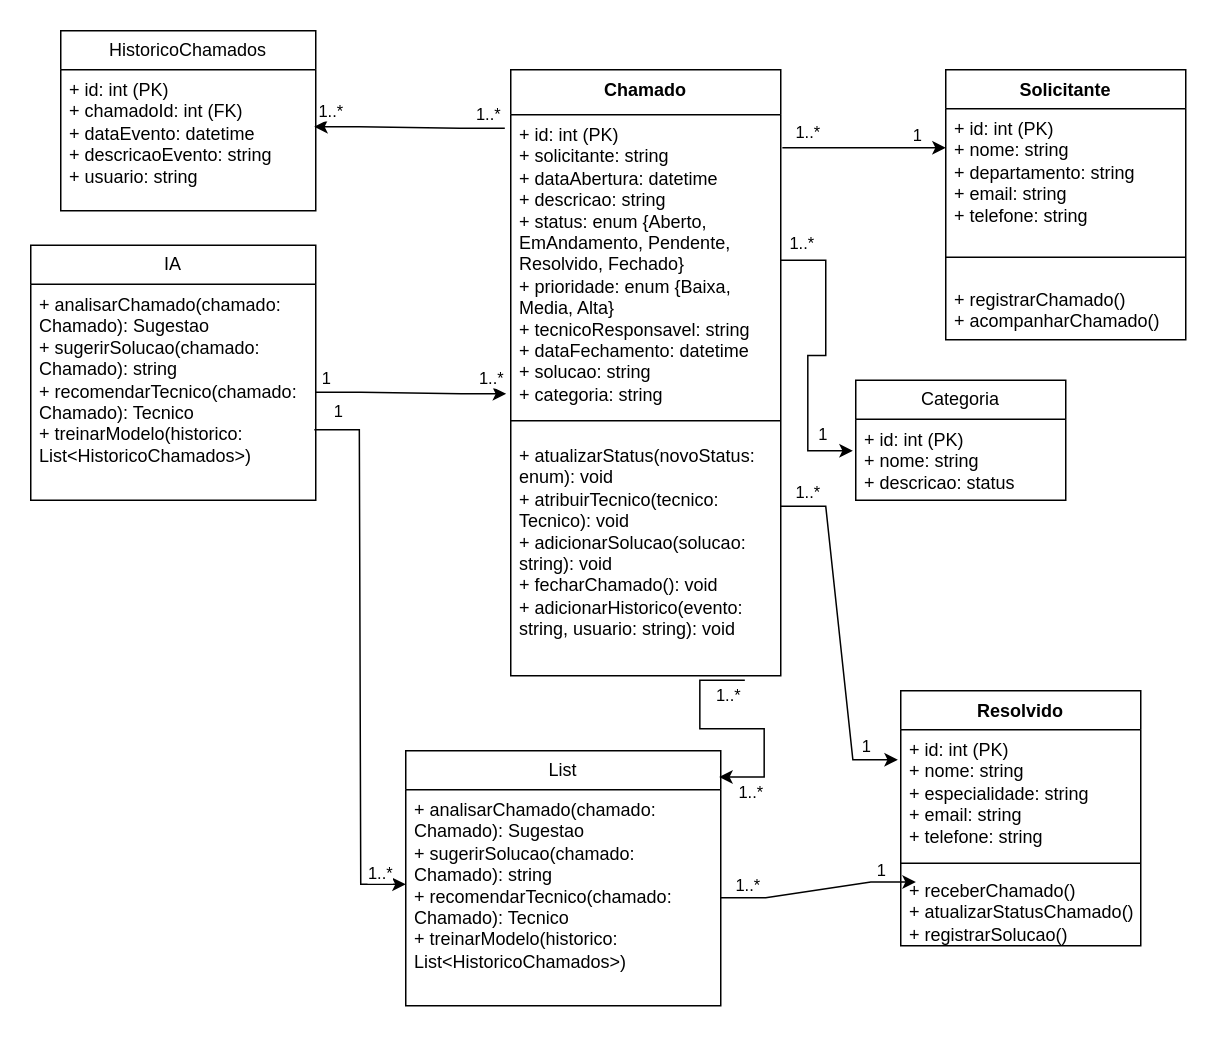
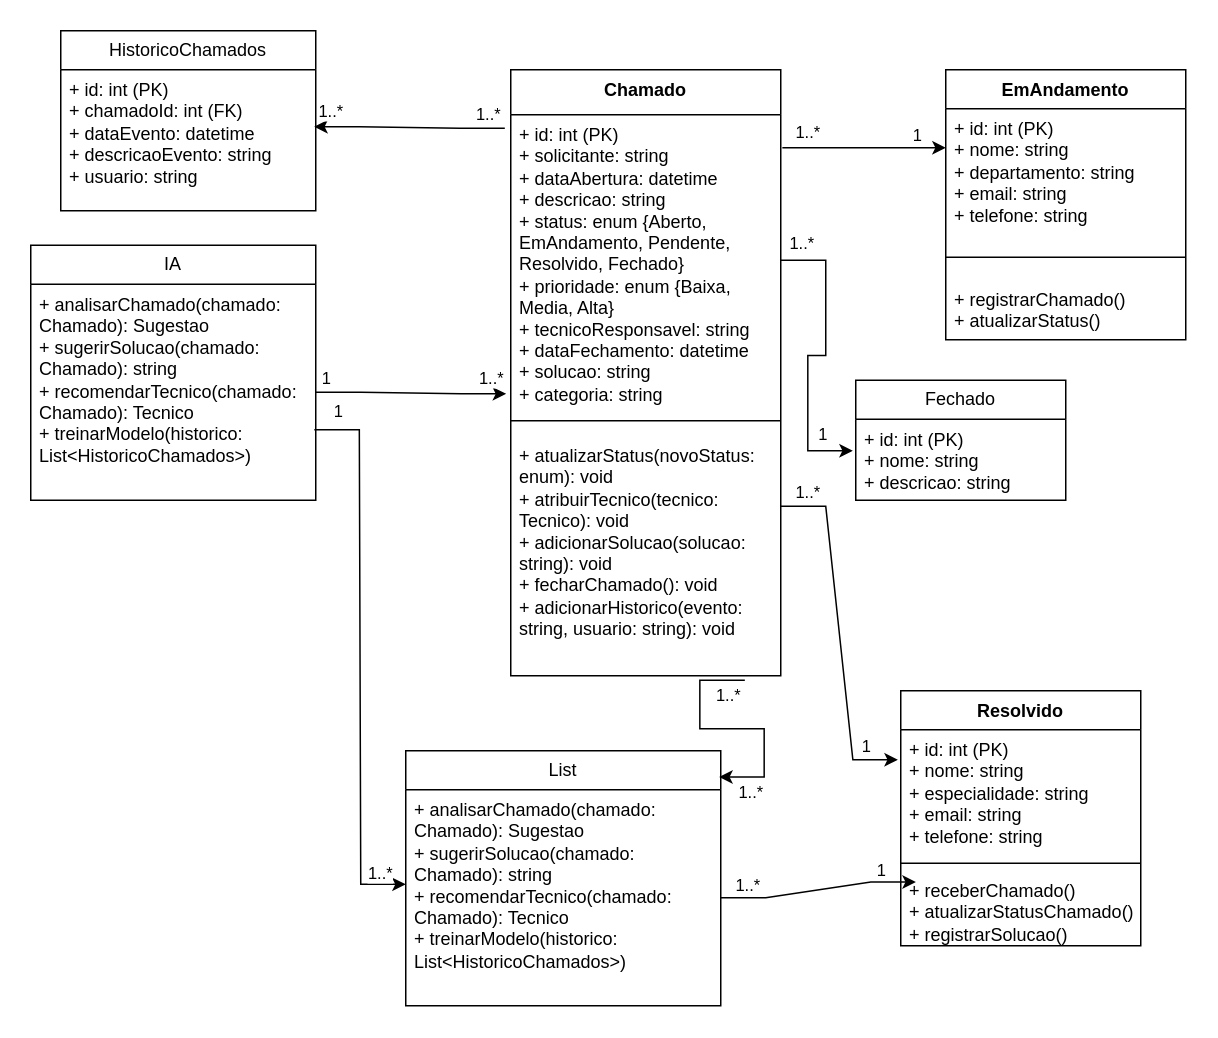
  <mxCell id="0" />
  <mxCell id="1" parent="0" />
  <mxCell id="2" value="Chamado" style="swimlane;fontStyle=1;align=center;verticalAlign=top;childLayout=stackLayout;horizontal=1;startSize=30;horizontalStack=0;resizeParent=1;resizeParentMax=0;resizeLast=0;collapsible=1;marginBottom=0;whiteSpace=wrap;html=1;" vertex="1" parent="1"><mxGeometry x="340" y="46" width="180" height="404" as="geometry" /></mxCell>
  <mxCell id="3" value="+ id: int (PK)&lt;br/&gt;    + solicitante: string&lt;br/&gt;    + dataAbertura: datetime&lt;br/&gt;    + descricao: string&lt;br/&gt;    + status: enum {Aberto, EmAndamento, Pendente, Resolvido, Fechado}&lt;br/&gt;    + prioridade: enum {Baixa, Media, Alta}&lt;br/&gt;    + tecnicoResponsavel: string&lt;br/&gt;    + dataFechamento: datetime&lt;br/&gt;    + solucao: string&lt;br/&gt;    + categoria: string" style="text;strokeColor=none;fillColor=none;align=left;verticalAlign=top;spacingLeft=4;spacingRight=4;overflow=hidden;rotatable=0;points=[[0,0.5],[1,0.5]];portConstraint=eastwest;whiteSpace=wrap;html=1;" vertex="1" parent="2"><mxGeometry y="30" width="180" height="194" as="geometry" /></mxCell>
  <mxCell id="4" value="" style="line;strokeWidth=1;fillColor=none;align=left;verticalAlign=middle;spacingTop=-1;spacingLeft=3;spacingRight=3;rotatable=0;labelPosition=right;points=[];portConstraint=eastwest;strokeColor=inherit;" vertex="1" parent="2"><mxGeometry y="224" width="180" height="20" as="geometry" /></mxCell>
  <mxCell id="5" value="+ atualizarStatus(novoStatus: enum): void&lt;br/&gt;    + atribuirTecnico(tecnico: Tecnico): void&lt;br/&gt;    + adicionarSolucao(solucao: string): void&lt;br/&gt;    + fecharChamado(): void&lt;br/&gt;    + adicionarHistorico(evento: string, usuario: string): void" style="text;strokeColor=none;fillColor=none;align=left;verticalAlign=top;spacingLeft=4;spacingRight=4;overflow=hidden;rotatable=0;points=[[0,0.5],[1,0.5]];portConstraint=eastwest;whiteSpace=wrap;html=1;" vertex="1" parent="2"><mxGeometry y="244" width="180" height="160" as="geometry" /></mxCell>
- <mxCell id="6" value="Solicitante" style="swimlane;fontStyle=1;align=center;verticalAlign=top;childLayout=stackLayout;horizontal=1;startSize=26;horizontalStack=0;resizeParent=1;resizeParentMax=0;resizeLast=0;collapsible=1;marginBottom=0;whiteSpace=wrap;html=1;" vertex="1" parent="1"><mxGeometry x="630" y="46" width="160" height="180" as="geometry" /></mxCell>
+ <mxCell id="6" value="EmAndamento" style="swimlane;fontStyle=1;align=center;verticalAlign=top;childLayout=stackLayout;horizontal=1;startSize=26;horizontalStack=0;resizeParent=1;resizeParentMax=0;resizeLast=0;collapsible=1;marginBottom=0;whiteSpace=wrap;html=1;" vertex="1" parent="1"><mxGeometry x="630" y="46" width="160" height="180" as="geometry" /></mxCell>
  <mxCell id="7" value="+ id: int (PK)&lt;br/&gt;    + nome: string&lt;br/&gt;    + departamento: string&lt;br/&gt;    + email: string&lt;br/&gt;    + telefone: string&lt;div&gt;&lt;br/&gt;&lt;/div&gt;" style="text;strokeColor=none;fillColor=none;align=left;verticalAlign=top;spacingLeft=4;spacingRight=4;overflow=hidden;rotatable=0;points=[[0,0.5],[1,0.5]];portConstraint=eastwest;whiteSpace=wrap;html=1;" vertex="1" parent="6"><mxGeometry y="26" width="160" height="84" as="geometry" /></mxCell>
  <mxCell id="8" value="" style="line;strokeWidth=1;fillColor=none;align=left;verticalAlign=middle;spacingTop=-1;spacingLeft=3;spacingRight=3;rotatable=0;labelPosition=right;points=[];portConstraint=eastwest;strokeColor=inherit;" vertex="1" parent="6"><mxGeometry y="110" width="160" height="30" as="geometry" /></mxCell>
- <mxCell id="9" value="+ registrarChamado()&amp;nbsp;&lt;div&gt;+ acompanharChamado()&lt;/div&gt;" style="text;strokeColor=none;fillColor=none;align=left;verticalAlign=top;spacingLeft=4;spacingRight=4;overflow=hidden;rotatable=0;points=[[0,0.5],[1,0.5]];portConstraint=eastwest;whiteSpace=wrap;html=1;" vertex="1" parent="6"><mxGeometry y="140" width="160" height="40" as="geometry" /></mxCell>
+ <mxCell id="9" value="+ registrarChamado()&amp;nbsp;&lt;div&gt;+ atualizarStatus()&lt;/div&gt;" style="text;strokeColor=none;fillColor=none;align=left;verticalAlign=top;spacingLeft=4;spacingRight=4;overflow=hidden;rotatable=0;points=[[0,0.5],[1,0.5]];portConstraint=eastwest;whiteSpace=wrap;html=1;" vertex="1" parent="6"><mxGeometry y="140" width="160" height="40" as="geometry" /></mxCell>
  <mxCell id="10" style="rounded=0;orthogonalLoop=1;jettySize=auto;html=1;exitX=1.006;exitY=0.113;exitDx=0;exitDy=0;exitPerimeter=0;" edge="1" parent="1" source="3"><mxGeometry relative="1" as="geometry"><mxPoint x="530" y="165.068" as="sourcePoint" /><mxPoint x="630" y="98" as="targetPoint" /></mxGeometry></mxCell>
  <mxCell id="11" value="1" style="edgeLabel;html=1;align=center;verticalAlign=middle;resizable=0;points=[];" vertex="1" connectable="0" parent="10"><mxGeometry x="0.626" y="-1" relative="1" as="geometry"><mxPoint y="-9" as="offset" /></mxGeometry></mxCell>
  <mxCell id="12" value="1..*" style="edgeLabel;html=1;align=center;verticalAlign=middle;resizable=0;points=[];" vertex="1" connectable="0" parent="10"><mxGeometry x="-0.708" y="1" relative="1" as="geometry"><mxPoint y="-9" as="offset" /></mxGeometry></mxCell>
  <mxCell id="13" value="Resolvido" style="swimlane;fontStyle=1;align=center;verticalAlign=top;childLayout=stackLayout;horizontal=1;startSize=26;horizontalStack=0;resizeParent=1;resizeParentMax=0;resizeLast=0;collapsible=1;marginBottom=0;whiteSpace=wrap;html=1;" vertex="1" parent="1"><mxGeometry x="600" y="460" width="160" height="170" as="geometry" /></mxCell>
  <mxCell id="14" value="+ id: int (PK)&lt;br/&gt;    + nome: string&lt;br/&gt;    + especialidade: string&lt;br/&gt;    + email: string&lt;br/&gt;    + telefone: string" style="text;strokeColor=none;fillColor=none;align=left;verticalAlign=top;spacingLeft=4;spacingRight=4;overflow=hidden;rotatable=0;points=[[0,0.5],[1,0.5]];portConstraint=eastwest;whiteSpace=wrap;html=1;" vertex="1" parent="13"><mxGeometry y="26" width="160" height="84" as="geometry" /></mxCell>
  <mxCell id="15" value="" style="line;strokeWidth=1;fillColor=none;align=left;verticalAlign=middle;spacingTop=-1;spacingLeft=3;spacingRight=3;rotatable=0;labelPosition=right;points=[];portConstraint=eastwest;strokeColor=inherit;" vertex="1" parent="13"><mxGeometry y="110" width="160" height="10" as="geometry" /></mxCell>
  <mxCell id="16" value="+ receberChamado()&lt;br/&gt;    + atualizarStatusChamado()&lt;br/&gt;    + registrarSolucao()" style="text;strokeColor=none;fillColor=none;align=left;verticalAlign=top;spacingLeft=4;spacingRight=4;overflow=hidden;rotatable=0;points=[[0,0.5],[1,0.5]];portConstraint=eastwest;whiteSpace=wrap;html=1;" vertex="1" parent="13"><mxGeometry y="120" width="160" height="50" as="geometry" /></mxCell>
- <mxCell id="17" value="Categoria" style="swimlane;fontStyle=0;childLayout=stackLayout;horizontal=1;startSize=26;fillColor=none;horizontalStack=0;resizeParent=1;resizeParentMax=0;resizeLast=0;collapsible=1;marginBottom=0;whiteSpace=wrap;html=1;" vertex="1" parent="1"><mxGeometry x="570" y="253" width="140" height="80" as="geometry" /></mxCell>
- <mxCell id="18" value="+ id: int (PK)&lt;br&gt;+ nome: string&lt;br&gt;+ descricao: status" style="text;strokeColor=none;fillColor=none;align=left;verticalAlign=top;spacingLeft=4;spacingRight=4;overflow=hidden;rotatable=0;points=[[0,0.5],[1,0.5]];portConstraint=eastwest;whiteSpace=wrap;html=1;" vertex="1" parent="17"><mxGeometry y="26" width="140" height="54" as="geometry" /></mxCell>
+ <mxCell id="17" value="Fechado" style="swimlane;fontStyle=0;childLayout=stackLayout;horizontal=1;startSize=26;fillColor=none;horizontalStack=0;resizeParent=1;resizeParentMax=0;resizeLast=0;collapsible=1;marginBottom=0;whiteSpace=wrap;html=1;" vertex="1" parent="1"><mxGeometry x="570" y="253" width="140" height="80" as="geometry" /></mxCell>
+ <mxCell id="18" value="+ id: int (PK)&lt;br&gt;+ nome: string&lt;br&gt;+ descricao: string" style="text;strokeColor=none;fillColor=none;align=left;verticalAlign=top;spacingLeft=4;spacingRight=4;overflow=hidden;rotatable=0;points=[[0,0.5],[1,0.5]];portConstraint=eastwest;whiteSpace=wrap;html=1;" vertex="1" parent="17"><mxGeometry y="26" width="140" height="54" as="geometry" /></mxCell>
  <mxCell id="19" value="HistoricoChamados" style="swimlane;fontStyle=0;childLayout=stackLayout;horizontal=1;startSize=26;fillColor=none;horizontalStack=0;resizeParent=1;resizeParentMax=0;resizeLast=0;collapsible=1;marginBottom=0;whiteSpace=wrap;html=1;" vertex="1" parent="1"><mxGeometry x="40" y="20" width="170" height="120" as="geometry" /></mxCell>
  <mxCell id="20" value="+ id: int (PK)&lt;br/&gt;    + chamadoId: int (FK)&lt;br/&gt;    + dataEvento: datetime&lt;br/&gt;    + descricaoEvento: string&lt;br/&gt;    + usuario: string" style="text;strokeColor=none;fillColor=none;align=left;verticalAlign=top;spacingLeft=4;spacingRight=4;overflow=hidden;rotatable=0;points=[[0,0.5],[1,0.5]];portConstraint=eastwest;whiteSpace=wrap;html=1;" vertex="1" parent="19"><mxGeometry y="26" width="170" height="94" as="geometry" /></mxCell>
  <mxCell id="21" value="IA" style="swimlane;fontStyle=0;childLayout=stackLayout;horizontal=1;startSize=26;fillColor=none;horizontalStack=0;resizeParent=1;resizeParentMax=0;resizeLast=0;collapsible=1;marginBottom=0;whiteSpace=wrap;html=1;" vertex="1" parent="1"><mxGeometry x="20" y="163" width="190" height="170" as="geometry" /></mxCell>
  <mxCell id="22" value="+ analisarChamado(chamado: Chamado): Sugestao&lt;br/&gt;    + sugerirSolucao(chamado: Chamado): string&lt;br/&gt;    + recomendarTecnico(chamado: Chamado): Tecnico&lt;br/&gt;    + treinarModelo(historico: List&amp;lt;HistoricoChamados&amp;gt;)" style="text;strokeColor=none;fillColor=none;align=left;verticalAlign=top;spacingLeft=4;spacingRight=4;overflow=hidden;rotatable=0;points=[[0,0.5],[1,0.5]];portConstraint=eastwest;whiteSpace=wrap;html=1;" vertex="1" parent="21"><mxGeometry y="26" width="190" height="144" as="geometry" /></mxCell>
  <mxCell id="23" value="List" style="swimlane;fontStyle=0;childLayout=stackLayout;horizontal=1;startSize=26;fillColor=none;horizontalStack=0;resizeParent=1;resizeParentMax=0;resizeLast=0;collapsible=1;marginBottom=0;whiteSpace=wrap;html=1;" vertex="1" parent="1"><mxGeometry x="270" y="500" width="210" height="170" as="geometry" /></mxCell>
  <mxCell id="24" value="+ analisarChamado(chamado: Chamado): Sugestao&lt;br/&gt;    + sugerirSolucao(chamado: Chamado): string&lt;br/&gt;    + recomendarTecnico(chamado: Chamado): Tecnico&lt;br/&gt;    + treinarModelo(historico: List&amp;lt;HistoricoChamados&amp;gt;)" style="text;strokeColor=none;fillColor=none;align=left;verticalAlign=top;spacingLeft=4;spacingRight=4;overflow=hidden;rotatable=0;points=[[0,0.5],[1,0.5]];portConstraint=eastwest;whiteSpace=wrap;html=1;" vertex="1" parent="23"><mxGeometry y="26" width="210" height="144" as="geometry" /></mxCell>
  <mxCell id="25" style="rounded=0;orthogonalLoop=1;jettySize=auto;html=1;entryX=-0.012;entryY=0.238;entryDx=0;entryDy=0;entryPerimeter=0;exitX=1;exitY=0.294;exitDx=0;exitDy=0;edgeStyle=entityRelationEdgeStyle;exitPerimeter=0;" edge="1" parent="1" source="5" target="14"><mxGeometry relative="1" as="geometry"><mxPoint x="347" y="430" as="sourcePoint" /><mxPoint x="250.96" y="89.996" as="targetPoint" /></mxGeometry></mxCell>
  <mxCell id="26" value="1" style="edgeLabel;html=1;align=center;verticalAlign=middle;resizable=0;points=[];" vertex="1" connectable="0" parent="25"><mxGeometry x="0.59" relative="1" as="geometry"><mxPoint x="10" y="7" as="offset" /></mxGeometry></mxCell>
  <mxCell id="27" value="1..*" style="edgeLabel;html=1;align=center;verticalAlign=middle;resizable=0;points=[];" vertex="1" connectable="0" parent="25"><mxGeometry x="-0.682" y="1" relative="1" as="geometry"><mxPoint x="-14" y="-16" as="offset" /></mxGeometry></mxCell>
  <mxCell id="28" style="edgeStyle=entityRelationEdgeStyle;rounded=0;orthogonalLoop=1;jettySize=auto;html=1;exitX=1;exitY=0.5;exitDx=0;exitDy=0;entryX=-0.014;entryY=0.389;entryDx=0;entryDy=0;entryPerimeter=0;" edge="1" parent="1" source="3" target="18"><mxGeometry relative="1" as="geometry" /></mxCell>
  <mxCell id="29" value="1" style="edgeLabel;html=1;align=center;verticalAlign=middle;resizable=0;points=[];" vertex="1" connectable="0" parent="28"><mxGeometry x="0.788" relative="1" as="geometry"><mxPoint y="-12" as="offset" /></mxGeometry></mxCell>
  <mxCell id="30" value="1..*" style="edgeLabel;html=1;align=center;verticalAlign=middle;resizable=0;points=[];" vertex="1" connectable="0" parent="28"><mxGeometry x="-0.865" y="1" relative="1" as="geometry"><mxPoint y="-11" as="offset" /></mxGeometry></mxCell>
  <mxCell id="31" style="rounded=0;orthogonalLoop=1;jettySize=auto;html=1;entryX=0.994;entryY=0.404;entryDx=0;entryDy=0;entryPerimeter=0;edgeStyle=entityRelationEdgeStyle;exitX=-0.022;exitY=0.046;exitDx=0;exitDy=0;exitPerimeter=0;" edge="1" parent="1" source="3" target="20"><mxGeometry relative="1" as="geometry" /></mxCell>
  <mxCell id="32" value="1..*" style="edgeLabel;html=1;align=center;verticalAlign=middle;resizable=0;points=[];" vertex="1" connectable="0" parent="31"><mxGeometry x="-0.816" y="1" relative="1" as="geometry"><mxPoint y="-10" as="offset" /></mxGeometry></mxCell>
  <mxCell id="33" value="1..*" style="edgeLabel;html=1;align=center;verticalAlign=middle;resizable=0;points=[];" vertex="1" connectable="0" parent="31"><mxGeometry x="0.775" y="-1" relative="1" as="geometry"><mxPoint x="-4" y="-9" as="offset" /></mxGeometry></mxCell>
  <mxCell id="34" style="rounded=0;orthogonalLoop=1;jettySize=auto;html=1;entryX=-0.017;entryY=0.959;entryDx=0;entryDy=0;entryPerimeter=0;edgeStyle=entityRelationEdgeStyle;" edge="1" parent="1" source="22" target="3"><mxGeometry relative="1" as="geometry" /></mxCell>
  <mxCell id="35" value="1..*" style="edgeLabel;html=1;align=center;verticalAlign=middle;resizable=0;points=[];" vertex="1" connectable="0" parent="34"><mxGeometry x="0.845" y="1" relative="1" as="geometry"><mxPoint y="-10" as="offset" /></mxGeometry></mxCell>
  <mxCell id="36" value="1" style="edgeLabel;html=1;align=center;verticalAlign=middle;resizable=0;points=[];" vertex="1" connectable="0" parent="34"><mxGeometry x="-0.903" y="2" relative="1" as="geometry"><mxPoint y="-8" as="offset" /></mxGeometry></mxCell>
  <mxCell id="37" style="edgeStyle=entityRelationEdgeStyle;rounded=0;orthogonalLoop=1;jettySize=auto;html=1;entryX=0;entryY=0.438;entryDx=0;entryDy=0;entryPerimeter=0;elbow=vertical;exitX=0.995;exitY=0.674;exitDx=0;exitDy=0;exitPerimeter=0;" edge="1" parent="1" source="22" target="24"><mxGeometry relative="1" as="geometry" /></mxCell>
  <mxCell id="38" value="1..*" style="edgeLabel;html=1;align=center;verticalAlign=middle;resizable=0;points=[];" vertex="1" connectable="0" parent="37"><mxGeometry x="0.609" relative="1" as="geometry"><mxPoint x="13" y="33" as="offset" /></mxGeometry></mxCell>
  <mxCell id="39" value="1" style="edgeLabel;html=1;align=center;verticalAlign=middle;resizable=0;points=[];" vertex="1" connectable="0" parent="37"><mxGeometry x="-0.787" y="1" relative="1" as="geometry"><mxPoint x="-16" y="-22" as="offset" /></mxGeometry></mxCell>
  <mxCell id="40" style="edgeStyle=entityRelationEdgeStyle;rounded=0;orthogonalLoop=1;jettySize=auto;html=1;entryX=0.063;entryY=0.15;entryDx=0;entryDy=0;entryPerimeter=0;elbow=vertical;" edge="1" parent="1" source="24" target="16"><mxGeometry relative="1" as="geometry" /></mxCell>
  <mxCell id="41" value="1" style="edgeLabel;html=1;align=center;verticalAlign=middle;resizable=0;points=[];" vertex="1" connectable="0" parent="40"><mxGeometry x="0.637" y="1" relative="1" as="geometry"><mxPoint y="-7" as="offset" /></mxGeometry></mxCell>
  <mxCell id="42" value="1..*" style="edgeLabel;html=1;align=center;verticalAlign=middle;resizable=0;points=[];" vertex="1" connectable="0" parent="40"><mxGeometry x="-0.738" relative="1" as="geometry"><mxPoint y="-9" as="offset" /></mxGeometry></mxCell>
  <mxCell id="43" style="edgeStyle=entityRelationEdgeStyle;rounded=0;orthogonalLoop=1;jettySize=auto;html=1;elbow=vertical;entryX=0.995;entryY=0.103;entryDx=0;entryDy=0;entryPerimeter=0;exitX=0.867;exitY=1.019;exitDx=0;exitDy=0;exitPerimeter=0;" edge="1" parent="1" source="5" target="23"><mxGeometry relative="1" as="geometry"><mxPoint x="530" y="420" as="sourcePoint" /><mxPoint x="303" y="490" as="targetPoint" /><Array as="points"><mxPoint x="530" y="450" /><mxPoint x="500" y="440" /><mxPoint x="490" y="470" /></Array></mxGeometry></mxCell>
  <mxCell id="44" value="1..*" style="edgeLabel;html=1;align=center;verticalAlign=middle;resizable=0;points=[];" vertex="1" connectable="0" parent="43"><mxGeometry x="0.737" y="1" relative="1" as="geometry"><mxPoint x="-2" y="9" as="offset" /></mxGeometry></mxCell>
  <mxCell id="45" value="1..*" style="edgeLabel;html=1;align=center;verticalAlign=middle;resizable=0;points=[];" vertex="1" connectable="0" parent="43"><mxGeometry x="-0.856" relative="1" as="geometry"><mxPoint y="9" as="offset" /></mxGeometry></mxCell>
